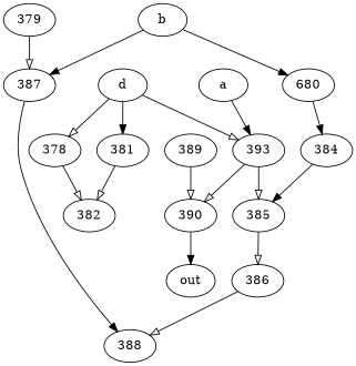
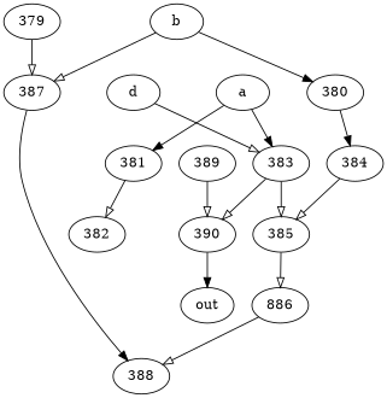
  strict digraph {
    edge [arrowhead=onormal]
    390
    out
    a
    381
-   383 [label=393]
+   383
    382
    385
-   386
+   386 [label=886]
    388
    b
-   380 [label=680]
+   380
    387
    384
    389
    379
    d
-   378
    390 -> out [arrowhead=normal]
-   d -> 381 [arrowhead=normal]
+   a -> 381 [arrowhead=normal]
    a -> 383 [arrowhead=normal]
    381 -> 382
    383 -> 390
    383 -> 385
    385 -> 386
    386 -> 388
    b -> 380 [arrowhead=normal]
-   b -> 387 [arrowhead=normal]
+   b -> 387
    380 -> 384 [arrowhead=normal]
    387 -> 388 [arrowhead=normal]
-   384 -> 385 [arrowhead=normal]
+   384 -> 385
    389 -> 390
    379 -> 387
    d -> 383
-   d -> 378
-   378 -> 382
  }
